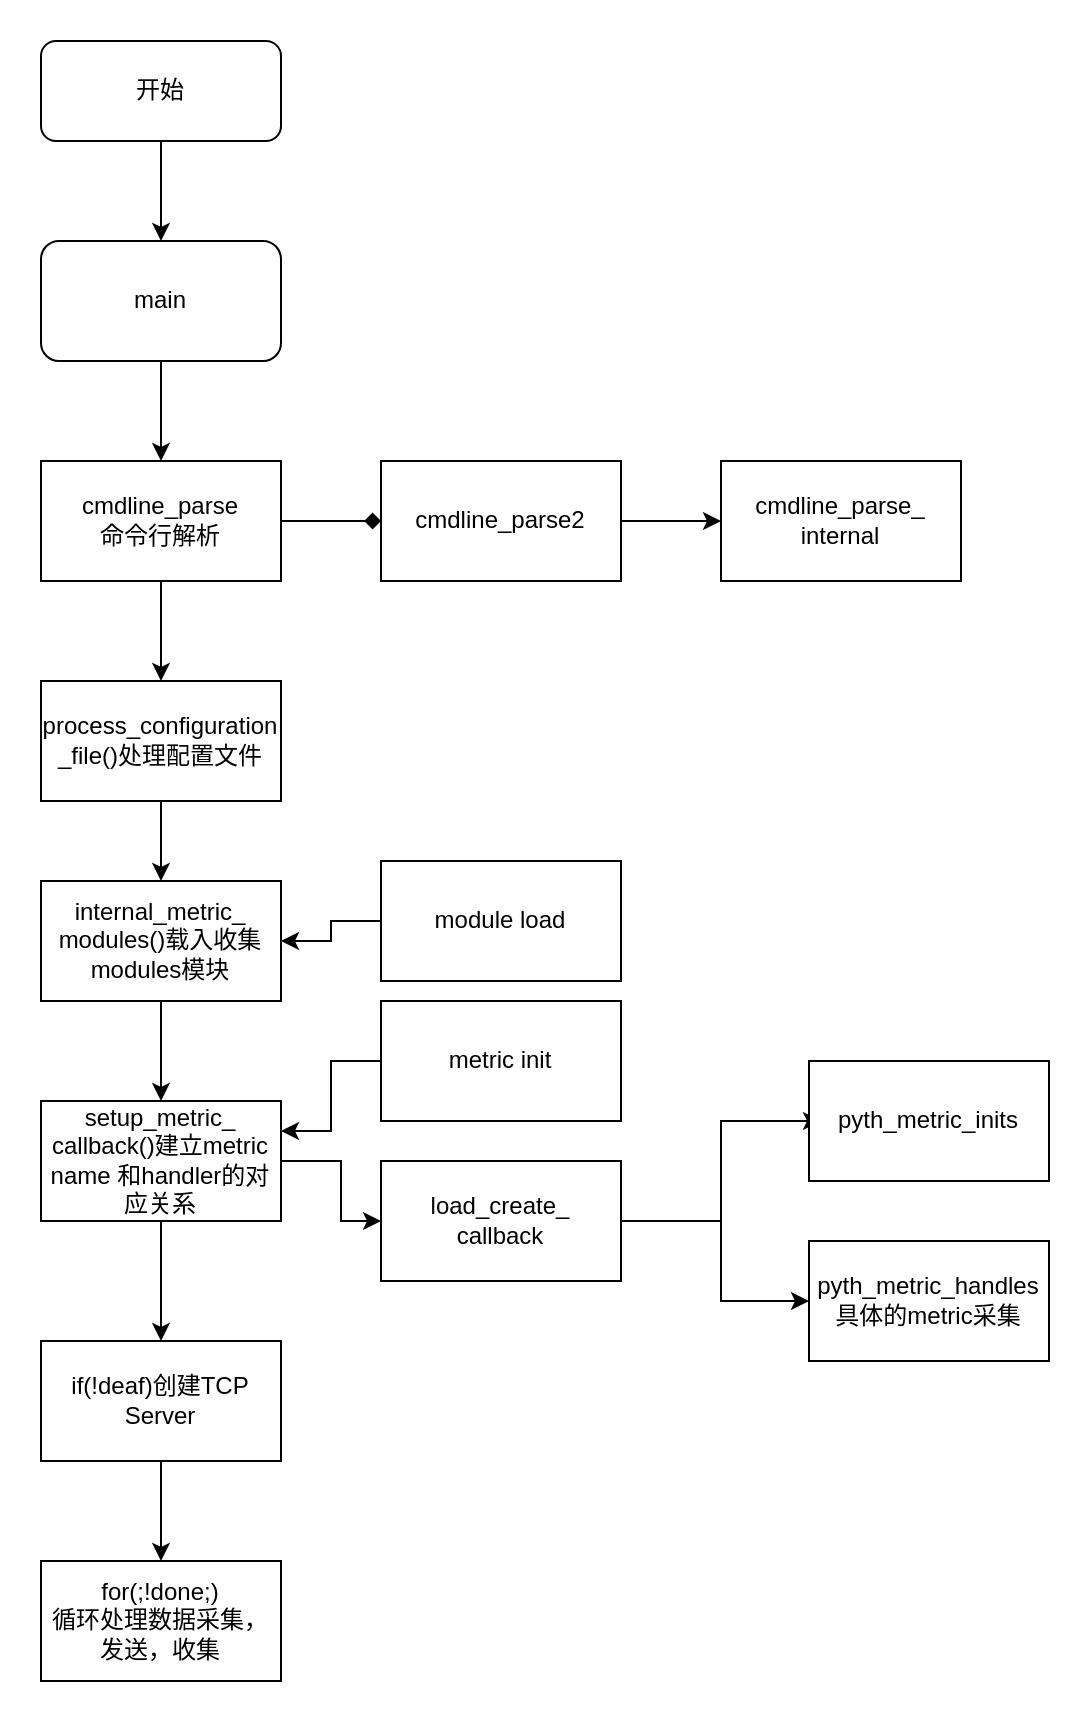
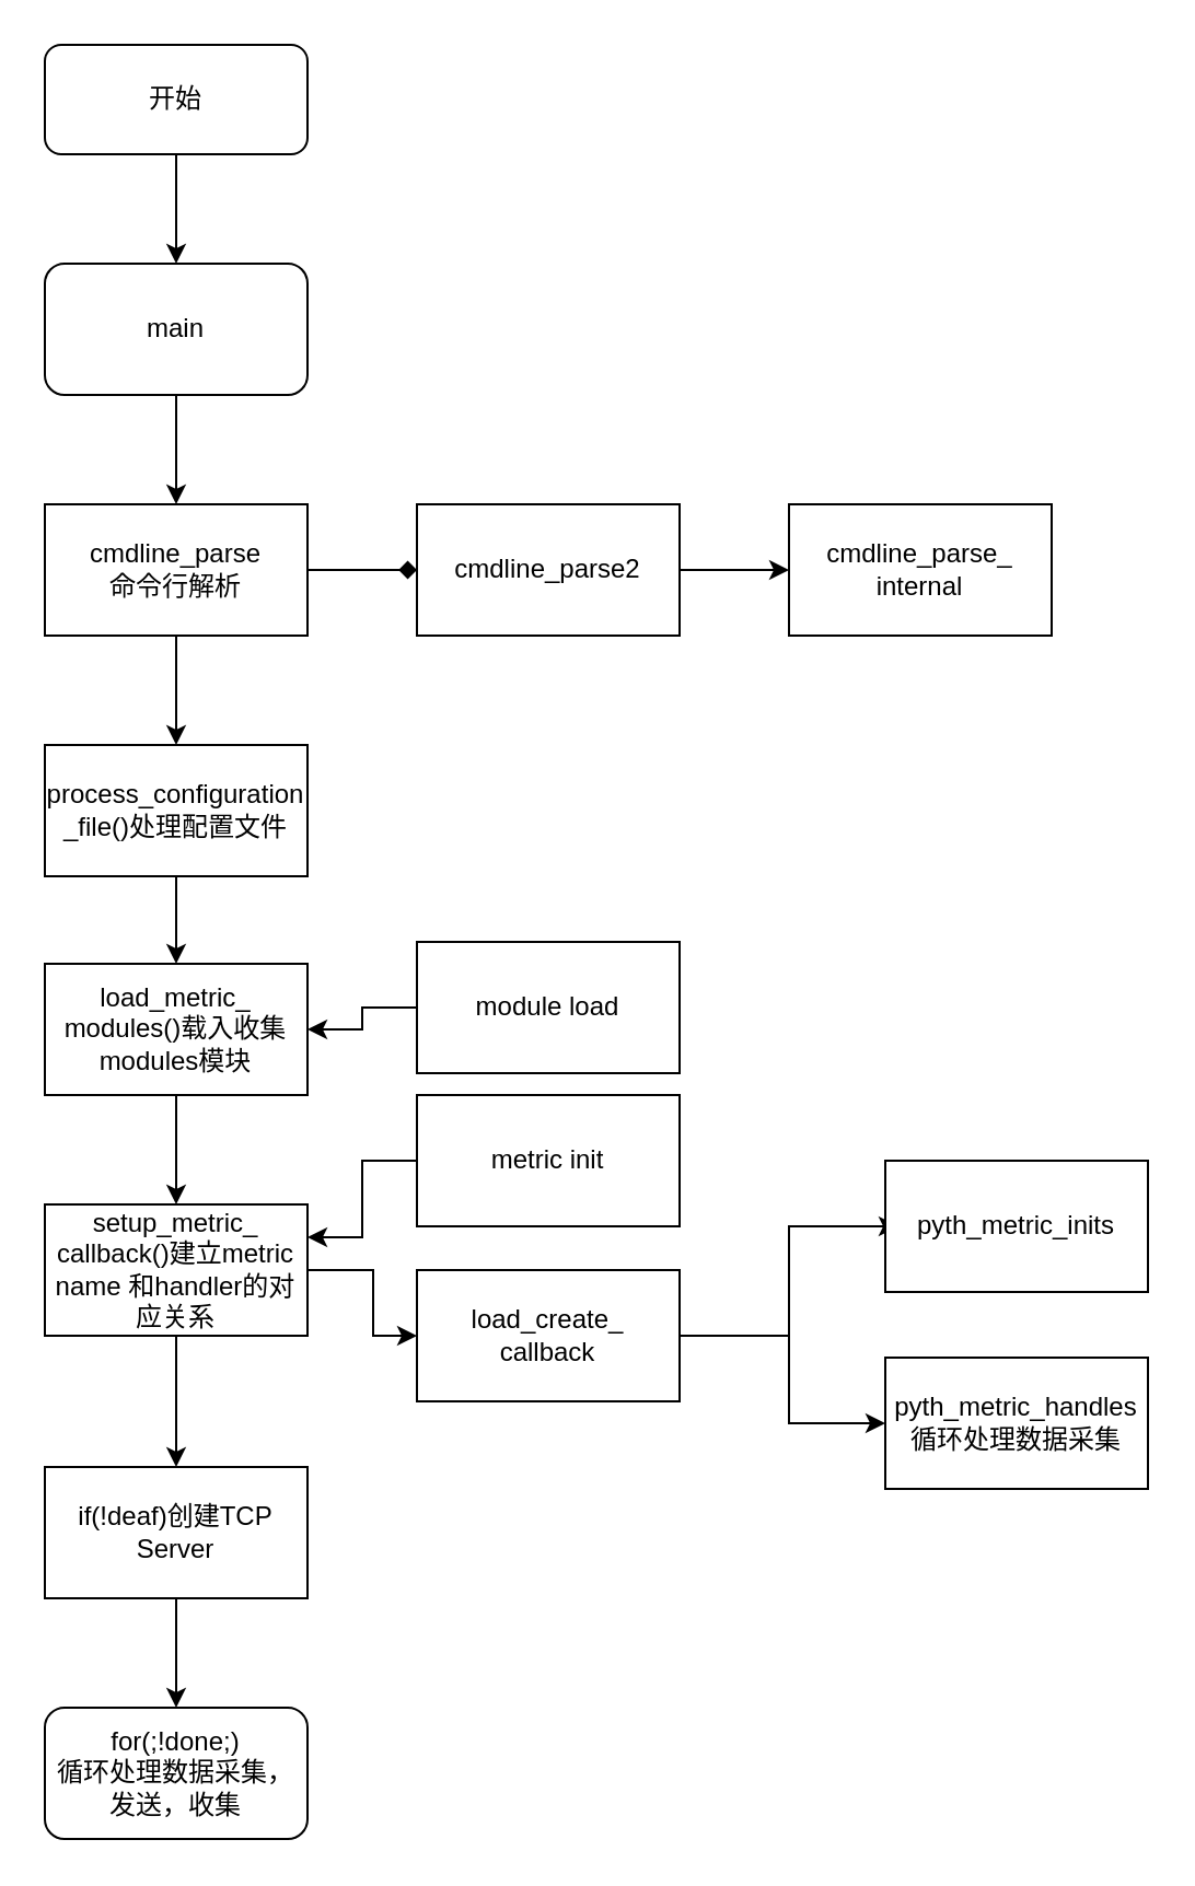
  <mxCell id="0" />
  <mxCell id="1" parent="0" />
  <mxCell id="2" value="" style="edgeStyle=orthogonalEdgeStyle;rounded=0;orthogonalLoop=1;jettySize=auto;html=1;" edge="1" parent="1" source="3" target="8"><mxGeometry relative="1" as="geometry" /></mxCell>
  <mxCell id="3" value="main" style="rounded=1;whiteSpace=wrap;html=1;" vertex="1" parent="1"><mxGeometry x="20" y="120" width="120" height="60" as="geometry" /></mxCell>
  <mxCell id="4" value="" style="edgeStyle=orthogonalEdgeStyle;rounded=0;orthogonalLoop=1;jettySize=auto;html=1;" edge="1" parent="1" source="5" target="3"><mxGeometry relative="1" as="geometry" /></mxCell>
  <mxCell id="5" value="开始" style="rounded=1;whiteSpace=wrap;html=1;" vertex="1" parent="1"><mxGeometry x="20" y="20" width="120" height="50" as="geometry" /></mxCell>
  <mxCell id="6" value="" style="edgeStyle=orthogonalEdgeStyle;rounded=0;orthogonalLoop=1;jettySize=auto;html=1;" edge="1" parent="1" source="8" target="12"><mxGeometry relative="1" as="geometry" /></mxCell>
  <mxCell id="7" value="" style="edgeStyle=orthogonalEdgeStyle;rounded=0;orthogonalLoop=1;jettySize=auto;html=1;endArrow=diamond;" edge="1" parent="1" source="8" target="10"><mxGeometry relative="1" as="geometry" /></mxCell>
  <mxCell id="8" value="cmdline_parse&lt;br&gt;命令行解析" style="rounded=0;whiteSpace=wrap;html=1;" vertex="1" parent="1"><mxGeometry x="20" y="230" width="120" height="60" as="geometry" /></mxCell>
  <mxCell id="9" value="" style="edgeStyle=orthogonalEdgeStyle;rounded=0;orthogonalLoop=1;jettySize=auto;html=1;" edge="1" parent="1" source="10" target="24"><mxGeometry relative="1" as="geometry" /></mxCell>
  <mxCell id="10" value="cmdline_parse2" style="rounded=0;whiteSpace=wrap;html=1;" vertex="1" parent="1"><mxGeometry x="190" y="230" width="120" height="60" as="geometry" /></mxCell>
  <mxCell id="11" value="" style="edgeStyle=orthogonalEdgeStyle;rounded=0;orthogonalLoop=1;jettySize=auto;html=1;" edge="1" parent="1" source="12" target="14"><mxGeometry relative="1" as="geometry" /></mxCell>
  <mxCell id="12" value="process_configuration&lt;br&gt;_file()处理配置文件&lt;br&gt;" style="rounded=0;whiteSpace=wrap;html=1;" vertex="1" parent="1"><mxGeometry x="20" y="340" width="120" height="60" as="geometry" /></mxCell>
  <mxCell id="13" value="" style="edgeStyle=orthogonalEdgeStyle;rounded=0;orthogonalLoop=1;jettySize=auto;html=1;" edge="1" parent="1" source="14" target="17"><mxGeometry relative="1" as="geometry" /></mxCell>
- <mxCell id="14" value="internal_metric_&lt;br&gt;modules()载入收集modules模块" style="rounded=0;whiteSpace=wrap;html=1;" vertex="1" parent="1"><mxGeometry x="20" y="440" width="120" height="60" as="geometry" /></mxCell>
+ <mxCell id="14" value="load_metric_&lt;br&gt;modules()载入收集modules模块" style="rounded=0;whiteSpace=wrap;html=1;" vertex="1" parent="1"><mxGeometry x="20" y="440" width="120" height="60" as="geometry" /></mxCell>
  <mxCell id="15" style="edgeStyle=orthogonalEdgeStyle;rounded=0;orthogonalLoop=1;jettySize=auto;html=1;entryX=0;entryY=0.5;entryDx=0;entryDy=0;fontStyle=1" edge="1" parent="1" source="17" target="20"><mxGeometry relative="1" as="geometry"><Array as="points"><mxPoint x="170" y="580" /><mxPoint x="170" y="610" /></Array></mxGeometry></mxCell>
  <mxCell id="16" style="edgeStyle=orthogonalEdgeStyle;rounded=0;orthogonalLoop=1;jettySize=auto;html=1;entryX=0.5;entryY=0;entryDx=0;entryDy=0;" edge="1" parent="1" source="17" target="22"><mxGeometry relative="1" as="geometry" /></mxCell>
  <mxCell id="17" value="setup_metric_&lt;br&gt;callback()建立metric name 和handler的对应关系" style="rounded=0;whiteSpace=wrap;html=1;" vertex="1" parent="1"><mxGeometry x="20" y="550" width="120" height="60" as="geometry" /></mxCell>
  <mxCell id="18" style="edgeStyle=orthogonalEdgeStyle;rounded=0;orthogonalLoop=1;jettySize=auto;html=1;entryX=0.05;entryY=0.5;entryDx=0;entryDy=0;entryPerimeter=0;" edge="1" parent="1" source="20" target="29"><mxGeometry relative="1" as="geometry"><mxPoint x="400" y="550" as="targetPoint" /><Array as="points"><mxPoint x="360" y="610" /><mxPoint x="360" y="560" /></Array></mxGeometry></mxCell>
  <mxCell id="19" style="edgeStyle=orthogonalEdgeStyle;rounded=0;orthogonalLoop=1;jettySize=auto;html=1;entryX=0;entryY=0.5;entryDx=0;entryDy=0;" edge="1" parent="1" source="20" target="30"><mxGeometry relative="1" as="geometry"><mxPoint x="400" y="650" as="targetPoint" /><Array as="points"><mxPoint x="360" y="610" /><mxPoint x="360" y="650" /></Array></mxGeometry></mxCell>
  <mxCell id="20" value="load_create_&lt;br&gt;callback" style="rounded=0;whiteSpace=wrap;html=1;" vertex="1" parent="1"><mxGeometry x="190" y="580" width="120" height="60" as="geometry" /></mxCell>
  <mxCell id="21" value="" style="edgeStyle=orthogonalEdgeStyle;rounded=0;orthogonalLoop=1;jettySize=auto;html=1;" edge="1" parent="1" source="22" target="23"><mxGeometry relative="1" as="geometry" /></mxCell>
  <mxCell id="22" value="if(!deaf)创建TCP Server" style="rounded=0;whiteSpace=wrap;html=1;" vertex="1" parent="1"><mxGeometry x="20" y="670" width="120" height="60" as="geometry" /></mxCell>
- <mxCell id="23" value="for(;!done;)&lt;br&gt;循环处理数据采集，&lt;br&gt;发送，收集" style="rounded=0;whiteSpace=wrap;html=1;" vertex="1" parent="1"><mxGeometry x="20" y="780" width="120" height="60" as="geometry" /></mxCell>
+ <mxCell id="23" value="for(;!done;)&lt;br&gt;循环处理数据采集，&lt;br&gt;发送，收集" style="whiteSpace=wrap;html=1;rounded=1;" vertex="1" parent="1"><mxGeometry x="20" y="780" width="120" height="60" as="geometry" /></mxCell>
  <mxCell id="24" value="cmdline_parse_&lt;br&gt;internal" style="rounded=0;whiteSpace=wrap;html=1;" vertex="1" parent="1"><mxGeometry x="360" y="230" width="120" height="60" as="geometry" /></mxCell>
  <mxCell id="25" style="edgeStyle=orthogonalEdgeStyle;rounded=0;orthogonalLoop=1;jettySize=auto;html=1;entryX=1;entryY=0.5;entryDx=0;entryDy=0;" edge="1" parent="1" source="26" target="14"><mxGeometry relative="1" as="geometry" /></mxCell>
  <mxCell id="26" value="module load&lt;br&gt;" style="rounded=0;whiteSpace=wrap;html=1;" vertex="1" parent="1"><mxGeometry x="190" y="430" width="120" height="60" as="geometry" /></mxCell>
  <mxCell id="27" style="edgeStyle=orthogonalEdgeStyle;rounded=0;orthogonalLoop=1;jettySize=auto;html=1;entryX=1;entryY=0.25;entryDx=0;entryDy=0;" edge="1" parent="1" source="28" target="17"><mxGeometry relative="1" as="geometry" /></mxCell>
  <mxCell id="28" value="metric init" style="rounded=0;whiteSpace=wrap;html=1;" vertex="1" parent="1"><mxGeometry x="190" y="500" width="120" height="60" as="geometry" /></mxCell>
  <mxCell id="29" value="pyth_metric_inits" style="rounded=0;whiteSpace=wrap;html=1;" vertex="1" parent="1"><mxGeometry x="404" y="530" width="120" height="60" as="geometry" /></mxCell>
- <mxCell id="30" value="pyth_metric_handles&lt;br&gt;具体的metric采集" style="rounded=0;whiteSpace=wrap;html=1;" vertex="1" parent="1"><mxGeometry x="404" y="620" width="120" height="60" as="geometry" /></mxCell>
+ <mxCell id="30" value="pyth_metric_handles&lt;br&gt;循环处理数据采集" style="rounded=0;whiteSpace=wrap;html=1;" vertex="1" parent="1"><mxGeometry x="404" y="620" width="120" height="60" as="geometry" /></mxCell>
